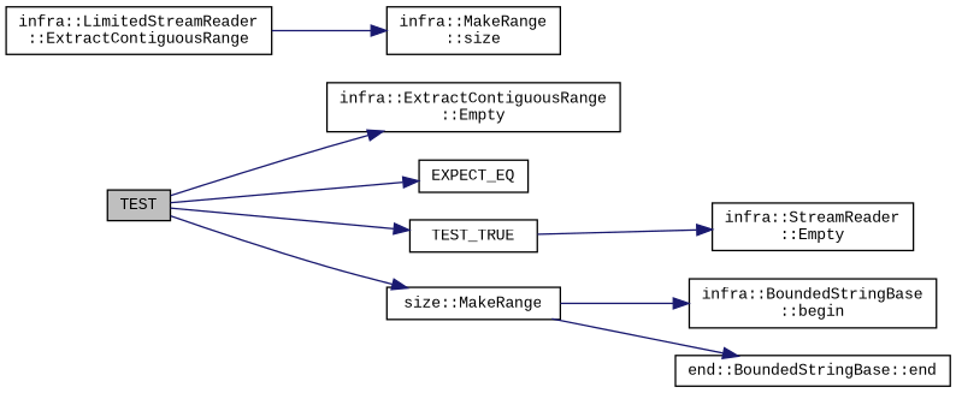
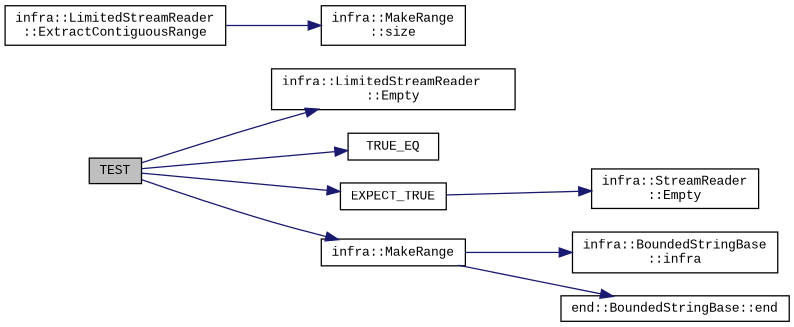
  digraph {
    fontname="Liberation Mono"
    rankdir=LR
    node [color=black fillcolor=white fontname="Liberation Mono" fontsize=10 shape=record style=filled]
    edge [color=midnightblue fontname="Liberation Mono" fontsize=10 labelfontname=Helvetica labelfontsize=10 style=solid]
    n1 [fillcolor=grey75 fontcolor=black height=0.2 label=TEST width=0.4]
-   n2 [height=0.2 label="infra::ExtractContiguousRange\l::Empty" width=0.4]
-   n3 [height=0.2 label=EXPECT_EQ width=0.4]
-   n4 [height=0.2 label=TEST_TRUE width=0.4]
-   n5 [height=0.2 label="size::MakeRange" width=0.4]
+   n2 [height=0.2 label="infra::LimitedStreamReader\l::Empty" width=0.4]
+   n3 [height=0.2 label=TRUE_EQ width=0.4]
+   n4 [height=0.2 label=EXPECT_TRUE width=0.4]
+   n5 [height=0.2 label="infra::MakeRange" width=0.4]
    n6 [height=0.2 label="infra::StreamReader\l::Empty" width=0.4]
    n7 [height=0.2 label="infra::LimitedStreamReader\l::ExtractContiguousRange" width=0.4]
    n8 [height=0.2 label="infra::MakeRange\l::size" width=0.4]
-   n9 [height=0.2 label="infra::BoundedStringBase\l::begin" width=0.4]
+   n9 [height=0.2 label="infra::BoundedStringBase\l::infra" width=0.4]
    n10 [height=0.2 label="end::BoundedStringBase::end" width=0.4]
    n1 -> n2
    n1 -> n3
    n1 -> n4
    n1 -> n5
    n4 -> n6
    n5 -> n9
    n5 -> n10
    n7 -> n8
  }
